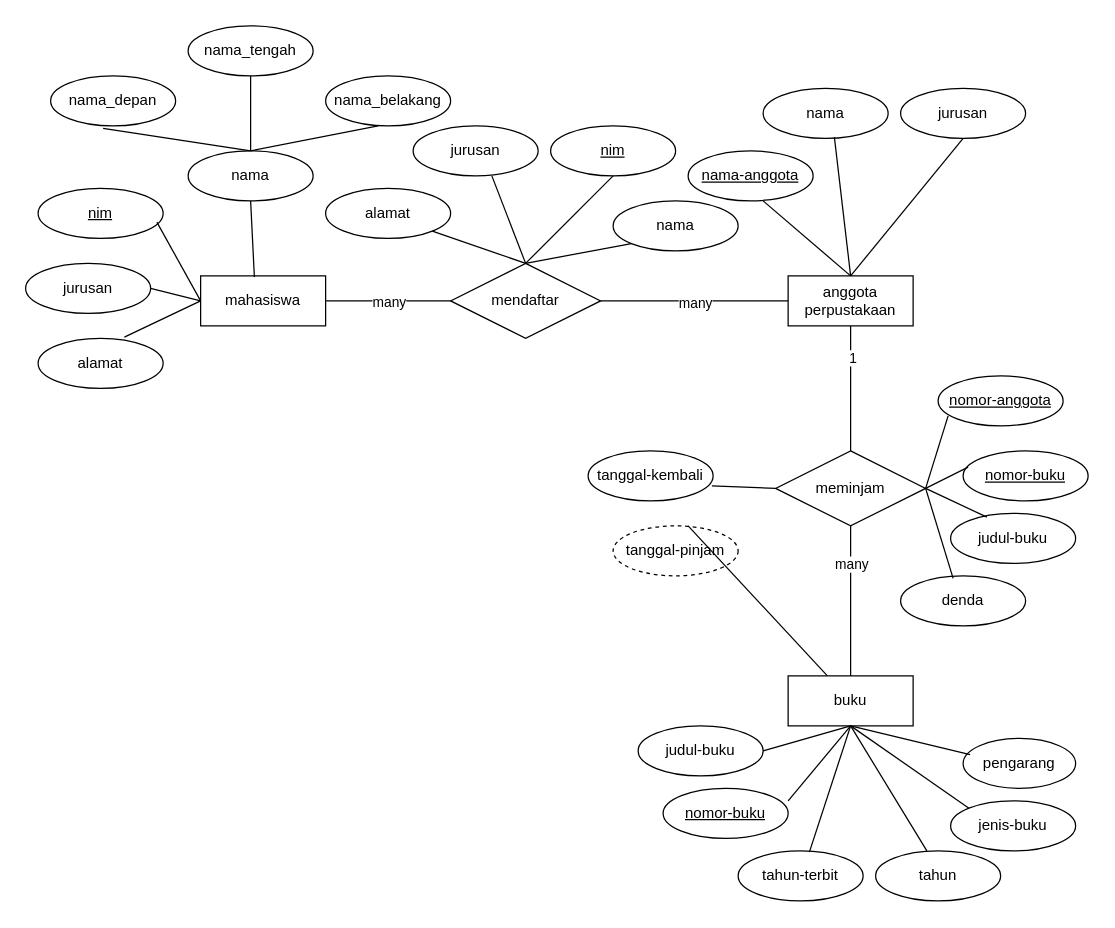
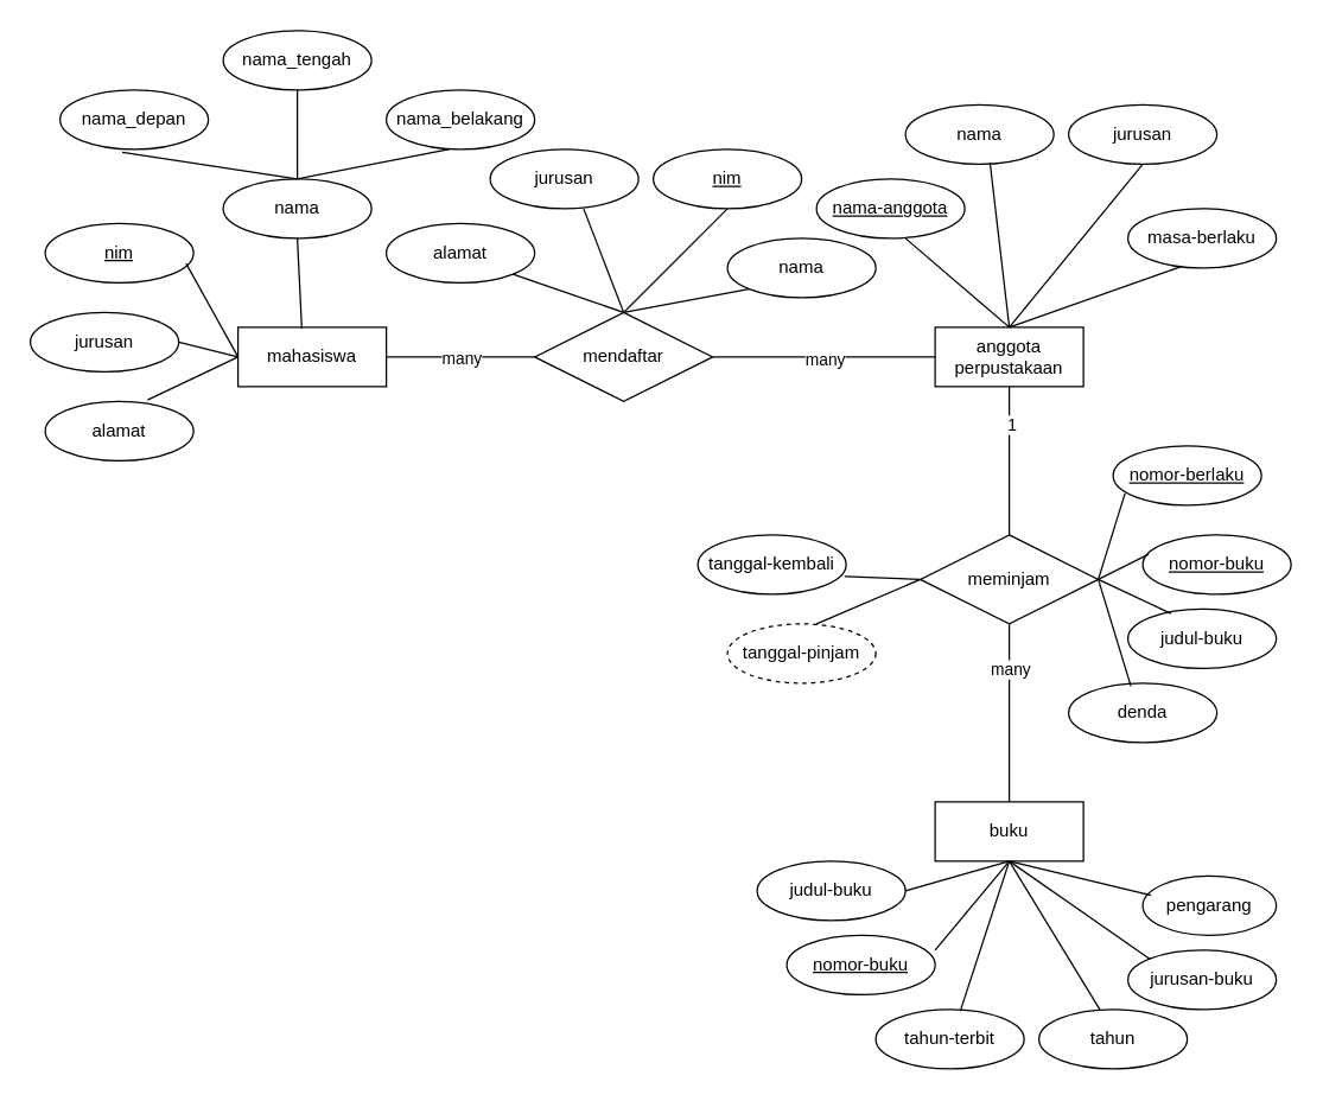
  <mxCell id="0" />
  <mxCell id="1" parent="0" />
  <mxCell id="2" value="mahasiswa" style="whiteSpace=wrap;html=1;align=center;" vertex="1" parent="1"><mxGeometry x="160" y="220" width="100" height="40" as="geometry" /></mxCell>
  <mxCell id="3" value="jurusan" style="ellipse;whiteSpace=wrap;html=1;align=center;" vertex="1" parent="1"><mxGeometry y="210" width="100" height="40" as="geometry" x="20" /></mxCell>
  <mxCell id="4" value="alamat" style="ellipse;whiteSpace=wrap;html=1;align=center;" vertex="1" parent="1"><mxGeometry x="30" y="270" width="100" height="40" as="geometry" /></mxCell>
  <mxCell id="5" value="nim" style="ellipse;whiteSpace=wrap;html=1;align=center;fontStyle=4;" vertex="1" parent="1"><mxGeometry x="30" y="150" width="100" height="40" as="geometry" /></mxCell>
  <mxCell id="6" value="nama" style="ellipse;whiteSpace=wrap;html=1;align=center;" vertex="1" parent="1"><mxGeometry x="150" y="120" width="100" height="40" as="geometry" /></mxCell>
  <mxCell id="7" value="alamat" style="ellipse;whiteSpace=wrap;html=1;align=center;" vertex="1" parent="1"><mxGeometry x="260" y="150" width="100" height="40" as="geometry" /></mxCell>
  <mxCell id="8" value="jurusan" style="ellipse;whiteSpace=wrap;html=1;align=center;" vertex="1" parent="1"><mxGeometry x="330" y="100" width="100" height="40" as="geometry" /></mxCell>
  <mxCell id="9" value="nama_belakang" style="ellipse;whiteSpace=wrap;html=1;align=center;" vertex="1" parent="1"><mxGeometry x="260" y="60" width="100" height="40" as="geometry" /></mxCell>
  <mxCell id="10" value="nama_tengah" style="ellipse;whiteSpace=wrap;html=1;align=center;" vertex="1" parent="1"><mxGeometry x="150" y="20" width="100" height="40" as="geometry" /></mxCell>
  <mxCell id="11" value="nama_depan" style="ellipse;whiteSpace=wrap;html=1;align=center;" vertex="1" parent="1"><mxGeometry x="40" y="60" width="100" height="40" as="geometry" /></mxCell>
  <mxCell id="12" value="mendaftar" style="shape=rhombus;perimeter=rhombusPerimeter;whiteSpace=wrap;html=1;align=center;" vertex="1" parent="1"><mxGeometry x="360" y="210" width="120" height="60" as="geometry" /></mxCell>
  <mxCell id="13" value="nim" style="ellipse;whiteSpace=wrap;html=1;align=center;fontStyle=4;" vertex="1" parent="1"><mxGeometry x="440" y="100" width="100" height="40" as="geometry" /></mxCell>
  <mxCell id="14" value="nama" style="ellipse;whiteSpace=wrap;html=1;align=center;" vertex="1" parent="1"><mxGeometry x="490" y="160" width="100" height="40" as="geometry" /></mxCell>
  <mxCell id="15" value="" style="endArrow=none;html=1;rounded=0;exitX=1;exitY=0.5;exitDx=0;exitDy=0;entryX=0;entryY=0.5;entryDx=0;entryDy=0;" edge="1" parent="1" source="2" target="12"><mxGeometry relative="1" as="geometry"><mxPoint x="360" y="220" as="sourcePoint" /><mxPoint x="520" y="220" as="targetPoint" /></mxGeometry></mxCell>
  <mxCell id="16" value="many" style="edgeLabel;html=1;align=center;verticalAlign=middle;resizable=0;points=[];" vertex="1" connectable="0" parent="15"><mxGeometry relative="1" as="geometry"><mxPoint as="offset" /></mxGeometry></mxCell>
  <mxCell id="17" value="" style="endArrow=none;html=1;rounded=0;exitX=1;exitY=1;exitDx=0;exitDy=0;entryX=0.5;entryY=0;entryDx=0;entryDy=0;" edge="1" parent="1" source="7" target="12"><mxGeometry relative="1" as="geometry"><mxPoint x="360" y="220" as="sourcePoint" /><mxPoint x="520" y="220" as="targetPoint" /></mxGeometry></mxCell>
  <mxCell id="18" value="" style="endArrow=none;html=1;rounded=0;exitX=0.63;exitY=1;exitDx=0;exitDy=0;exitPerimeter=0;entryX=0.5;entryY=0;entryDx=0;entryDy=0;" edge="1" parent="1" source="8" target="12"><mxGeometry relative="1" as="geometry"><mxPoint x="360" y="220" as="sourcePoint" /><mxPoint x="520" y="220" as="targetPoint" /></mxGeometry></mxCell>
  <mxCell id="19" value="" style="endArrow=none;html=1;rounded=0;entryX=0.5;entryY=1;entryDx=0;entryDy=0;exitX=0.5;exitY=0;exitDx=0;exitDy=0;" edge="1" parent="1" source="12" target="13"><mxGeometry relative="1" as="geometry"><mxPoint x="490" y="200" as="sourcePoint" /><mxPoint x="520" y="220" as="targetPoint" /></mxGeometry></mxCell>
  <mxCell id="20" value="" style="endArrow=none;html=1;rounded=0;entryX=0;entryY=1;entryDx=0;entryDy=0;exitX=0.5;exitY=0;exitDx=0;exitDy=0;" edge="1" parent="1" source="12" target="14"><mxGeometry relative="1" as="geometry"><mxPoint x="360" y="220" as="sourcePoint" /><mxPoint x="520" y="220" as="targetPoint" /></mxGeometry></mxCell>
  <mxCell id="21" value="" style="endArrow=none;html=1;rounded=0;exitX=0.43;exitY=0.025;exitDx=0;exitDy=0;entryX=0.5;entryY=1;entryDx=0;entryDy=0;exitPerimeter=0;" edge="1" parent="1" source="2" target="6"><mxGeometry relative="1" as="geometry"><mxPoint x="230" y="210" as="sourcePoint" /><mxPoint x="230" y="170" as="targetPoint" /></mxGeometry></mxCell>
  <mxCell id="22" value="" style="endArrow=none;html=1;rounded=0;exitX=0.69;exitY=-0.025;exitDx=0;exitDy=0;exitPerimeter=0;entryX=0;entryY=0.5;entryDx=0;entryDy=0;" edge="1" parent="1" source="4" target="2"><mxGeometry relative="1" as="geometry"><mxPoint x="350" y="220" as="sourcePoint" /><mxPoint x="510" y="220" as="targetPoint" /></mxGeometry></mxCell>
  <mxCell id="23" value="" style="endArrow=none;html=1;rounded=0;exitX=1;exitY=0.5;exitDx=0;exitDy=0;entryX=0;entryY=0.5;entryDx=0;entryDy=0;" edge="1" parent="1" source="3" target="2"><mxGeometry relative="1" as="geometry"><mxPoint x="360" y="220" as="sourcePoint" /><mxPoint x="190" y="224" as="targetPoint" /></mxGeometry></mxCell>
  <mxCell id="24" value="anggota&lt;div&gt;perpustakaan&lt;/div&gt;" style="whiteSpace=wrap;html=1;align=center;" vertex="1" parent="1"><mxGeometry x="630" y="220" width="100" height="40" as="geometry" /></mxCell>
  <mxCell id="25" value="meminjam" style="shape=rhombus;perimeter=rhombusPerimeter;whiteSpace=wrap;html=1;align=center;" vertex="1" parent="1"><mxGeometry x="620" y="360" width="120" height="60" as="geometry" /></mxCell>
  <mxCell id="26" value="buku" style="whiteSpace=wrap;html=1;align=center;" vertex="1" parent="1"><mxGeometry x="630" y="540" width="100" height="40" as="geometry" /></mxCell>
  <mxCell id="27" value="nama-anggota" style="ellipse;whiteSpace=wrap;html=1;align=center;fontStyle=4;" vertex="1" parent="1"><mxGeometry x="550" y="120" width="100" height="40" as="geometry" /></mxCell>
  <mxCell id="28" value="nama" style="ellipse;whiteSpace=wrap;html=1;align=center;" vertex="1" parent="1"><mxGeometry x="610" y="70" width="100" height="40" as="geometry" /></mxCell>
  <mxCell id="29" value="jurusan" style="ellipse;whiteSpace=wrap;html=1;align=center;" vertex="1" parent="1"><mxGeometry x="720" y="70" width="100" height="40" as="geometry" /></mxCell>
+ <mxCell id="30" value="masa-berlaku" style="ellipse;whiteSpace=wrap;html=1;align=center;" vertex="1" parent="1"><mxGeometry x="760" y="140" width="100" height="40" as="geometry" /></mxCell>
  <mxCell id="31" value="" style="endArrow=none;html=1;rounded=0;exitX=0.5;exitY=1;exitDx=0;exitDy=0;entryX=0.5;entryY=0;entryDx=0;entryDy=0;" edge="1" parent="1" source="10" target="6"><mxGeometry relative="1" as="geometry"><mxPoint x="460" y="220" as="sourcePoint" /><mxPoint x="620" y="220" as="targetPoint" /></mxGeometry></mxCell>
  <mxCell id="32" value="" style="endArrow=none;html=1;rounded=0;exitX=0.42;exitY=1.05;exitDx=0;exitDy=0;exitPerimeter=0;entryX=0.5;entryY=0;entryDx=0;entryDy=0;" edge="1" parent="1" source="11" target="6"><mxGeometry relative="1" as="geometry"><mxPoint x="460" y="220" as="sourcePoint" /><mxPoint x="620" y="220" as="targetPoint" /></mxGeometry></mxCell>
  <mxCell id="33" value="" style="endArrow=none;html=1;rounded=0;exitX=0.95;exitY=0.675;exitDx=0;exitDy=0;exitPerimeter=0;entryX=0;entryY=0.5;entryDx=0;entryDy=0;" edge="1" parent="1" source="5" target="2"><mxGeometry relative="1" as="geometry"><mxPoint x="370" y="220" as="sourcePoint" /><mxPoint x="180" y="240" as="targetPoint" /></mxGeometry></mxCell>
  <mxCell id="34" value="" style="endArrow=none;html=1;rounded=0;exitX=0.42;exitY=1;exitDx=0;exitDy=0;exitPerimeter=0;entryX=0.5;entryY=0;entryDx=0;entryDy=0;" edge="1" parent="1" source="9" target="6"><mxGeometry relative="1" as="geometry"><mxPoint x="370" y="220" as="sourcePoint" /><mxPoint x="530" y="220" as="targetPoint" /></mxGeometry></mxCell>
  <mxCell id="35" value="" style="endArrow=none;html=1;rounded=0;entryX=0.57;entryY=0.975;entryDx=0;entryDy=0;entryPerimeter=0;exitX=0.5;exitY=0;exitDx=0;exitDy=0;" edge="1" parent="1" source="24" target="28"><mxGeometry relative="1" as="geometry"><mxPoint x="730" y="220" as="sourcePoint" /><mxPoint x="530" y="220" as="targetPoint" /></mxGeometry></mxCell>
  <mxCell id="36" value="" style="endArrow=none;html=1;rounded=0;entryX=0.5;entryY=1;entryDx=0;entryDy=0;exitX=0.5;exitY=0;exitDx=0;exitDy=0;" edge="1" parent="1" source="24" target="29"><mxGeometry relative="1" as="geometry"><mxPoint x="750" y="220" as="sourcePoint" /><mxPoint x="530" y="220" as="targetPoint" /></mxGeometry></mxCell>
+ <mxCell id="37" value="" style="endArrow=none;html=1;rounded=0;entryX=0.36;entryY=0.975;entryDx=0;entryDy=0;entryPerimeter=0;exitX=0.5;exitY=0;exitDx=0;exitDy=0;" edge="1" parent="1" source="24" target="30"><mxGeometry relative="1" as="geometry"><mxPoint x="510" y="220" as="sourcePoint" /><mxPoint x="670" y="220" as="targetPoint" /></mxGeometry></mxCell>
  <mxCell id="38" value="" style="endArrow=none;html=1;rounded=0;exitX=0.6;exitY=1;exitDx=0;exitDy=0;exitPerimeter=0;entryX=0.5;entryY=0;entryDx=0;entryDy=0;" edge="1" parent="1" source="27" target="24"><mxGeometry relative="1" as="geometry"><mxPoint x="510" y="220" as="sourcePoint" /><mxPoint x="670" y="220" as="targetPoint" /></mxGeometry></mxCell>
  <mxCell id="39" value="" style="endArrow=none;html=1;rounded=0;exitX=0.5;exitY=1;exitDx=0;exitDy=0;entryX=0.5;entryY=0;entryDx=0;entryDy=0;" edge="1" parent="1" source="24" target="25"><mxGeometry relative="1" as="geometry"><mxPoint x="510" y="220" as="sourcePoint" /><mxPoint x="730" y="380" as="targetPoint" /></mxGeometry></mxCell>
  <mxCell id="40" value="1" style="edgeLabel;html=1;align=center;verticalAlign=middle;resizable=0;points=[];" vertex="1" connectable="0" parent="39"><mxGeometry x="-0.491" y="1" relative="1" as="geometry"><mxPoint as="offset" /></mxGeometry></mxCell>
- <mxCell id="41" value="nomor-anggota" style="ellipse;whiteSpace=wrap;html=1;align=center;fontStyle=4;" vertex="1" parent="1"><mxGeometry x="750" y="300" width="100" height="40" as="geometry" /></mxCell>
+ <mxCell id="41" value="nomor-berlaku" style="ellipse;whiteSpace=wrap;html=1;align=center;fontStyle=4;" vertex="1" parent="1"><mxGeometry x="750" y="300" width="100" height="40" as="geometry" /></mxCell>
  <mxCell id="42" value="nomor-buku" style="ellipse;whiteSpace=wrap;html=1;align=center;fontStyle=4;" vertex="1" parent="1"><mxGeometry x="770" y="360" width="100" height="40" as="geometry" /></mxCell>
  <mxCell id="43" value="denda" style="ellipse;whiteSpace=wrap;html=1;align=center;" vertex="1" parent="1"><mxGeometry x="720" y="460" width="100" height="40" as="geometry" /></mxCell>
  <mxCell id="44" value="judul-buku" style="ellipse;whiteSpace=wrap;html=1;align=center;" vertex="1" parent="1"><mxGeometry x="760" y="410" width="100" height="40" as="geometry" /></mxCell>
  <mxCell id="45" value="tanggal-kembali" style="ellipse;whiteSpace=wrap;html=1;align=center;" vertex="1" parent="1"><mxGeometry x="470" y="360" width="100" height="40" as="geometry" /></mxCell>
  <mxCell id="46" value="tanggal-pinjam" style="ellipse;whiteSpace=wrap;html=1;align=center;dashed=1;" vertex="1" parent="1"><mxGeometry x="490" y="420" width="100" height="40" as="geometry" /></mxCell>
  <mxCell id="47" value="" style="endArrow=none;html=1;rounded=0;entryX=0.5;entryY=1;entryDx=0;entryDy=0;exitX=0.5;exitY=0;exitDx=0;exitDy=0;" edge="1" parent="1" source="26" target="25"><mxGeometry relative="1" as="geometry"><mxPoint x="510" y="420" as="sourcePoint" /><mxPoint x="670" y="420" as="targetPoint" /></mxGeometry></mxCell>
  <mxCell id="48" value="many" style="edgeLabel;html=1;align=center;verticalAlign=middle;resizable=0;points=[];" vertex="1" connectable="0" parent="47"><mxGeometry x="0.5" relative="1" as="geometry"><mxPoint as="offset" /></mxGeometry></mxCell>
- <mxCell id="49" value="" style="endArrow=none;html=1;rounded=0;exitX=0.6;exitY=0;exitDx=0;exitDy=0;exitPerimeter=0;" edge="1" parent="1" source="46" target="26"><mxGeometry relative="1" as="geometry"><mxPoint x="582" y="430" as="sourcePoint" /><mxPoint x="670" y="420" as="targetPoint" /></mxGeometry></mxCell>
+ <mxCell id="49" value="" style="endArrow=none;html=1;rounded=0;entryX=0;entryY=0.5;entryDx=0;entryDy=0;exitX=0.6;exitY=0;exitDx=0;exitDy=0;exitPerimeter=0;" edge="1" parent="1" source="46" target="25"><mxGeometry relative="1" as="geometry"><mxPoint x="582" y="430" as="sourcePoint" /><mxPoint x="670" y="420" as="targetPoint" /></mxGeometry></mxCell>
  <mxCell id="50" value="" style="endArrow=none;html=1;rounded=0;entryX=0;entryY=0.5;entryDx=0;entryDy=0;exitX=0.99;exitY=0.7;exitDx=0;exitDy=0;exitPerimeter=0;" edge="1" parent="1" source="45" target="25"><mxGeometry relative="1" as="geometry"><mxPoint x="510" y="420" as="sourcePoint" /><mxPoint x="670" y="420" as="targetPoint" /></mxGeometry></mxCell>
  <mxCell id="51" value="" style="endArrow=none;html=1;rounded=0;entryX=0.08;entryY=0.8;entryDx=0;entryDy=0;entryPerimeter=0;exitX=1;exitY=0.5;exitDx=0;exitDy=0;exitPerimeter=0;" edge="1" parent="1" source="25" target="41"><mxGeometry relative="1" as="geometry"><mxPoint x="510" y="520" as="sourcePoint" /><mxPoint x="670" y="520" as="targetPoint" /></mxGeometry></mxCell>
  <mxCell id="52" value="" style="endArrow=none;html=1;rounded=0;exitX=1;exitY=0.5;exitDx=0;exitDy=0;entryX=0;entryY=0.5;entryDx=0;entryDy=0;" edge="1" parent="1" source="12" target="24"><mxGeometry relative="1" as="geometry"><mxPoint x="240" y="120" as="sourcePoint" /><mxPoint x="400" y="120" as="targetPoint" /></mxGeometry></mxCell>
  <mxCell id="53" value="many" style="edgeLabel;html=1;align=center;verticalAlign=middle;resizable=0;points=[];" vertex="1" connectable="0" parent="52"><mxGeometry y="-1" relative="1" as="geometry"><mxPoint as="offset" /></mxGeometry></mxCell>
  <mxCell id="54" value="" style="endArrow=none;html=1;rounded=0;exitX=1;exitY=0.5;exitDx=0;exitDy=0;entryX=0.29;entryY=0.075;entryDx=0;entryDy=0;entryPerimeter=0;" edge="1" parent="1" source="25" target="44"><mxGeometry relative="1" as="geometry"><mxPoint x="520" y="320" as="sourcePoint" /><mxPoint x="680" y="320" as="targetPoint" /></mxGeometry></mxCell>
  <mxCell id="55" value="" style="endArrow=none;html=1;rounded=0;entryX=0.04;entryY=0.325;entryDx=0;entryDy=0;entryPerimeter=0;exitX=1;exitY=0.5;exitDx=0;exitDy=0;" edge="1" parent="1" source="25" target="42"><mxGeometry relative="1" as="geometry"><mxPoint x="520" y="320" as="sourcePoint" /><mxPoint x="680" y="320" as="targetPoint" /></mxGeometry></mxCell>
  <mxCell id="56" value="" style="endArrow=none;html=1;rounded=0;entryX=0.42;entryY=0.05;entryDx=0;entryDy=0;entryPerimeter=0;exitX=1;exitY=0.5;exitDx=0;exitDy=0;" edge="1" parent="1" source="25" target="43"><mxGeometry relative="1" as="geometry"><mxPoint x="520" y="320" as="sourcePoint" /><mxPoint x="680" y="320" as="targetPoint" /></mxGeometry></mxCell>
  <mxCell id="57" value="judul-buku" style="ellipse;whiteSpace=wrap;html=1;align=center;" vertex="1" parent="1"><mxGeometry x="510" y="580" width="100" height="40" as="geometry" /></mxCell>
  <mxCell id="58" value="nomor-buku" style="ellipse;whiteSpace=wrap;html=1;align=center;fontStyle=4;" vertex="1" parent="1"><mxGeometry x="530" y="630" width="100" height="40" as="geometry" /></mxCell>
  <mxCell id="59" value="pengarang" style="ellipse;whiteSpace=wrap;html=1;align=center;" vertex="1" parent="1"><mxGeometry x="770" y="590" width="90" height="40" as="geometry" /></mxCell>
- <mxCell id="60" value="jenis-buku" style="ellipse;whiteSpace=wrap;html=1;align=center;" vertex="1" parent="1"><mxGeometry x="760" y="640" width="100" height="40" as="geometry" /></mxCell>
+ <mxCell id="60" value="jurusan-buku" style="ellipse;whiteSpace=wrap;html=1;align=center;" vertex="1" parent="1"><mxGeometry x="760" y="640" width="100" height="40" as="geometry" /></mxCell>
  <mxCell id="61" value="tahun" style="ellipse;whiteSpace=wrap;html=1;align=center;" vertex="1" parent="1"><mxGeometry x="700" y="680" width="100" height="40" as="geometry" /></mxCell>
  <mxCell id="62" value="tahun-terbit" style="ellipse;whiteSpace=wrap;html=1;align=center;" vertex="1" parent="1"><mxGeometry x="590" y="680" width="100" height="40" as="geometry" /></mxCell>
  <mxCell id="63" value="" style="endArrow=none;html=1;rounded=0;entryX=0.5;entryY=1;entryDx=0;entryDy=0;exitX=0.41;exitY=0;exitDx=0;exitDy=0;exitPerimeter=0;" edge="1" parent="1" source="61" target="26"><mxGeometry relative="1" as="geometry"><mxPoint x="520" y="520" as="sourcePoint" /><mxPoint x="680" y="520" as="targetPoint" /></mxGeometry></mxCell>
  <mxCell id="64" value="" style="endArrow=none;html=1;rounded=0;entryX=0.5;entryY=1;entryDx=0;entryDy=0;exitX=0.57;exitY=0.025;exitDx=0;exitDy=0;exitPerimeter=0;" edge="1" parent="1" source="62" target="26"><mxGeometry relative="1" as="geometry"><mxPoint x="520" y="520" as="sourcePoint" /><mxPoint x="680" y="520" as="targetPoint" /></mxGeometry></mxCell>
  <mxCell id="65" value="" style="endArrow=none;html=1;rounded=0;entryX=0.5;entryY=1;entryDx=0;entryDy=0;exitX=1;exitY=0.25;exitDx=0;exitDy=0;exitPerimeter=0;" edge="1" parent="1" source="58" target="26"><mxGeometry relative="1" as="geometry"><mxPoint x="520" y="520" as="sourcePoint" /><mxPoint x="680" y="520" as="targetPoint" /></mxGeometry></mxCell>
  <mxCell id="66" value="" style="endArrow=none;html=1;rounded=0;entryX=0.5;entryY=1;entryDx=0;entryDy=0;exitX=1;exitY=0.5;exitDx=0;exitDy=0;" edge="1" parent="1" source="57" target="26"><mxGeometry relative="1" as="geometry"><mxPoint x="520" y="520" as="sourcePoint" /><mxPoint x="670" y="520" as="targetPoint" /></mxGeometry></mxCell>
  <mxCell id="67" value="" style="endArrow=none;html=1;rounded=0;exitX=0.5;exitY=1;exitDx=0;exitDy=0;entryX=0.062;entryY=0.325;entryDx=0;entryDy=0;entryPerimeter=0;" edge="1" parent="1" source="26" target="59"><mxGeometry relative="1" as="geometry"><mxPoint x="520" y="520" as="sourcePoint" /><mxPoint x="830" y="600" as="targetPoint" /></mxGeometry></mxCell>
  <mxCell id="68" value="" style="endArrow=none;html=1;rounded=0;entryX=0;entryY=0;entryDx=0;entryDy=0;exitX=0.5;exitY=1;exitDx=0;exitDy=0;" edge="1" parent="1" source="26" target="60"><mxGeometry relative="1" as="geometry"><mxPoint x="710" y="600" as="sourcePoint" /><mxPoint x="820" y="650" as="targetPoint" /></mxGeometry></mxCell>
